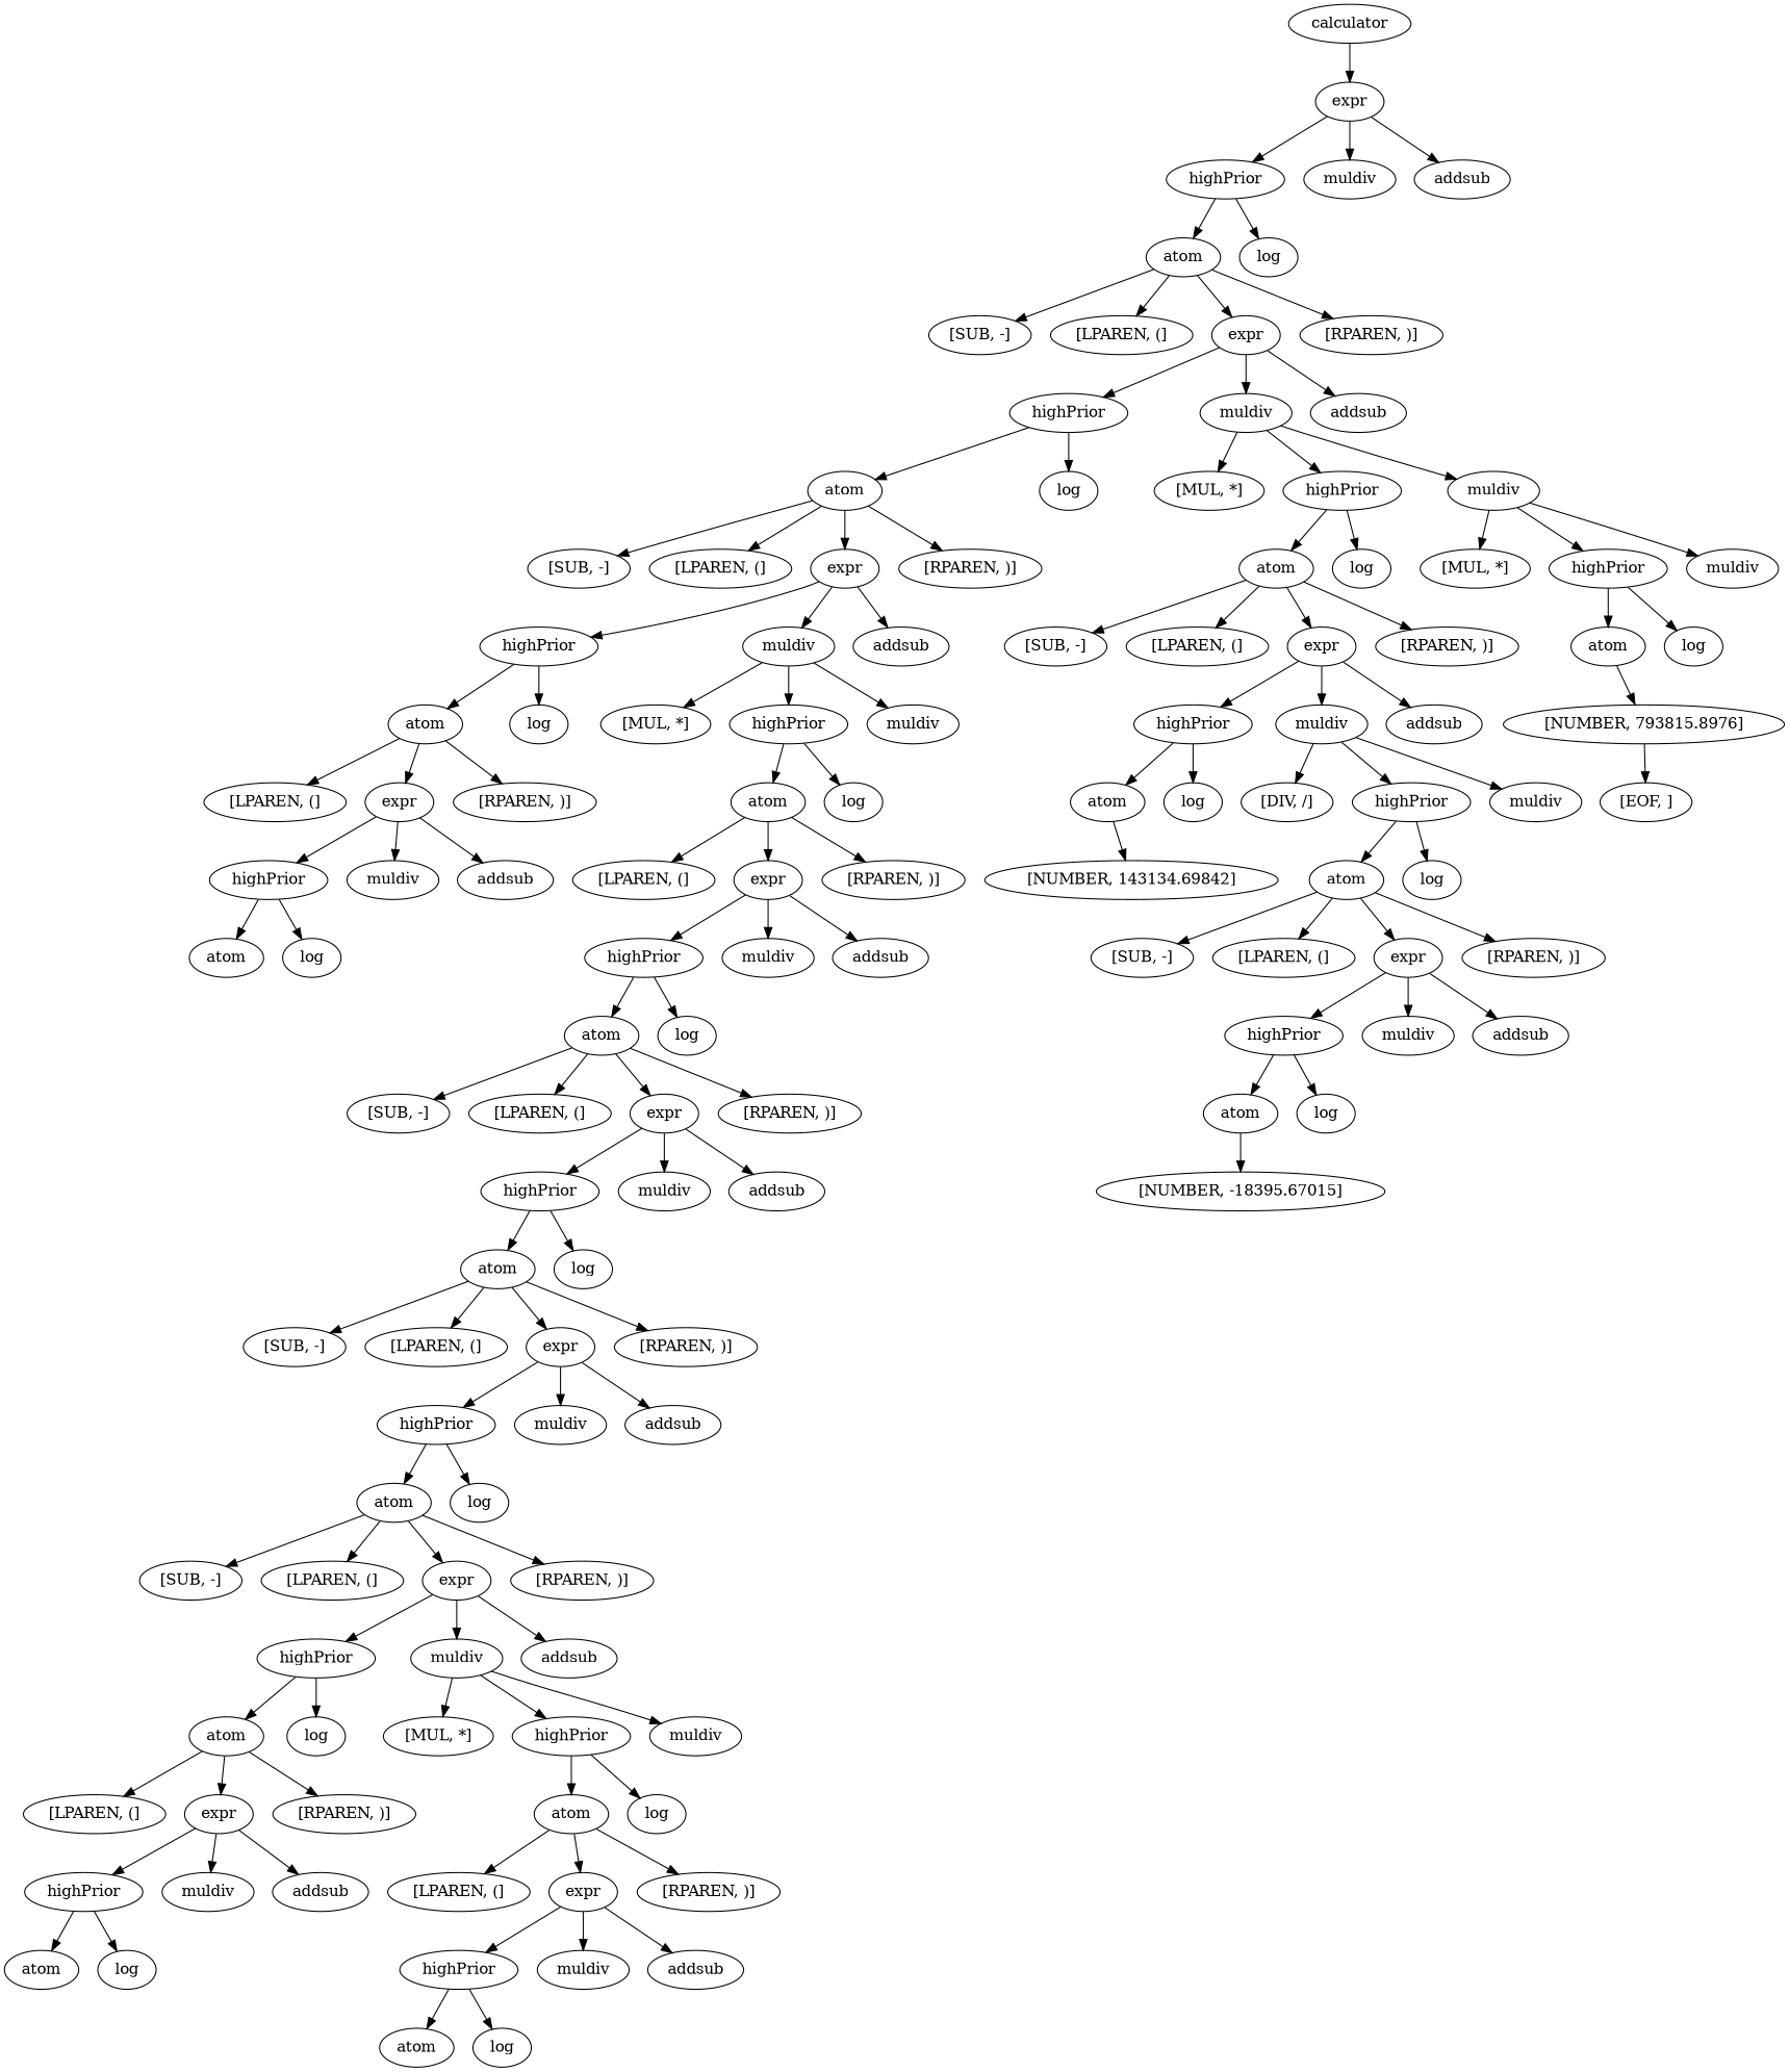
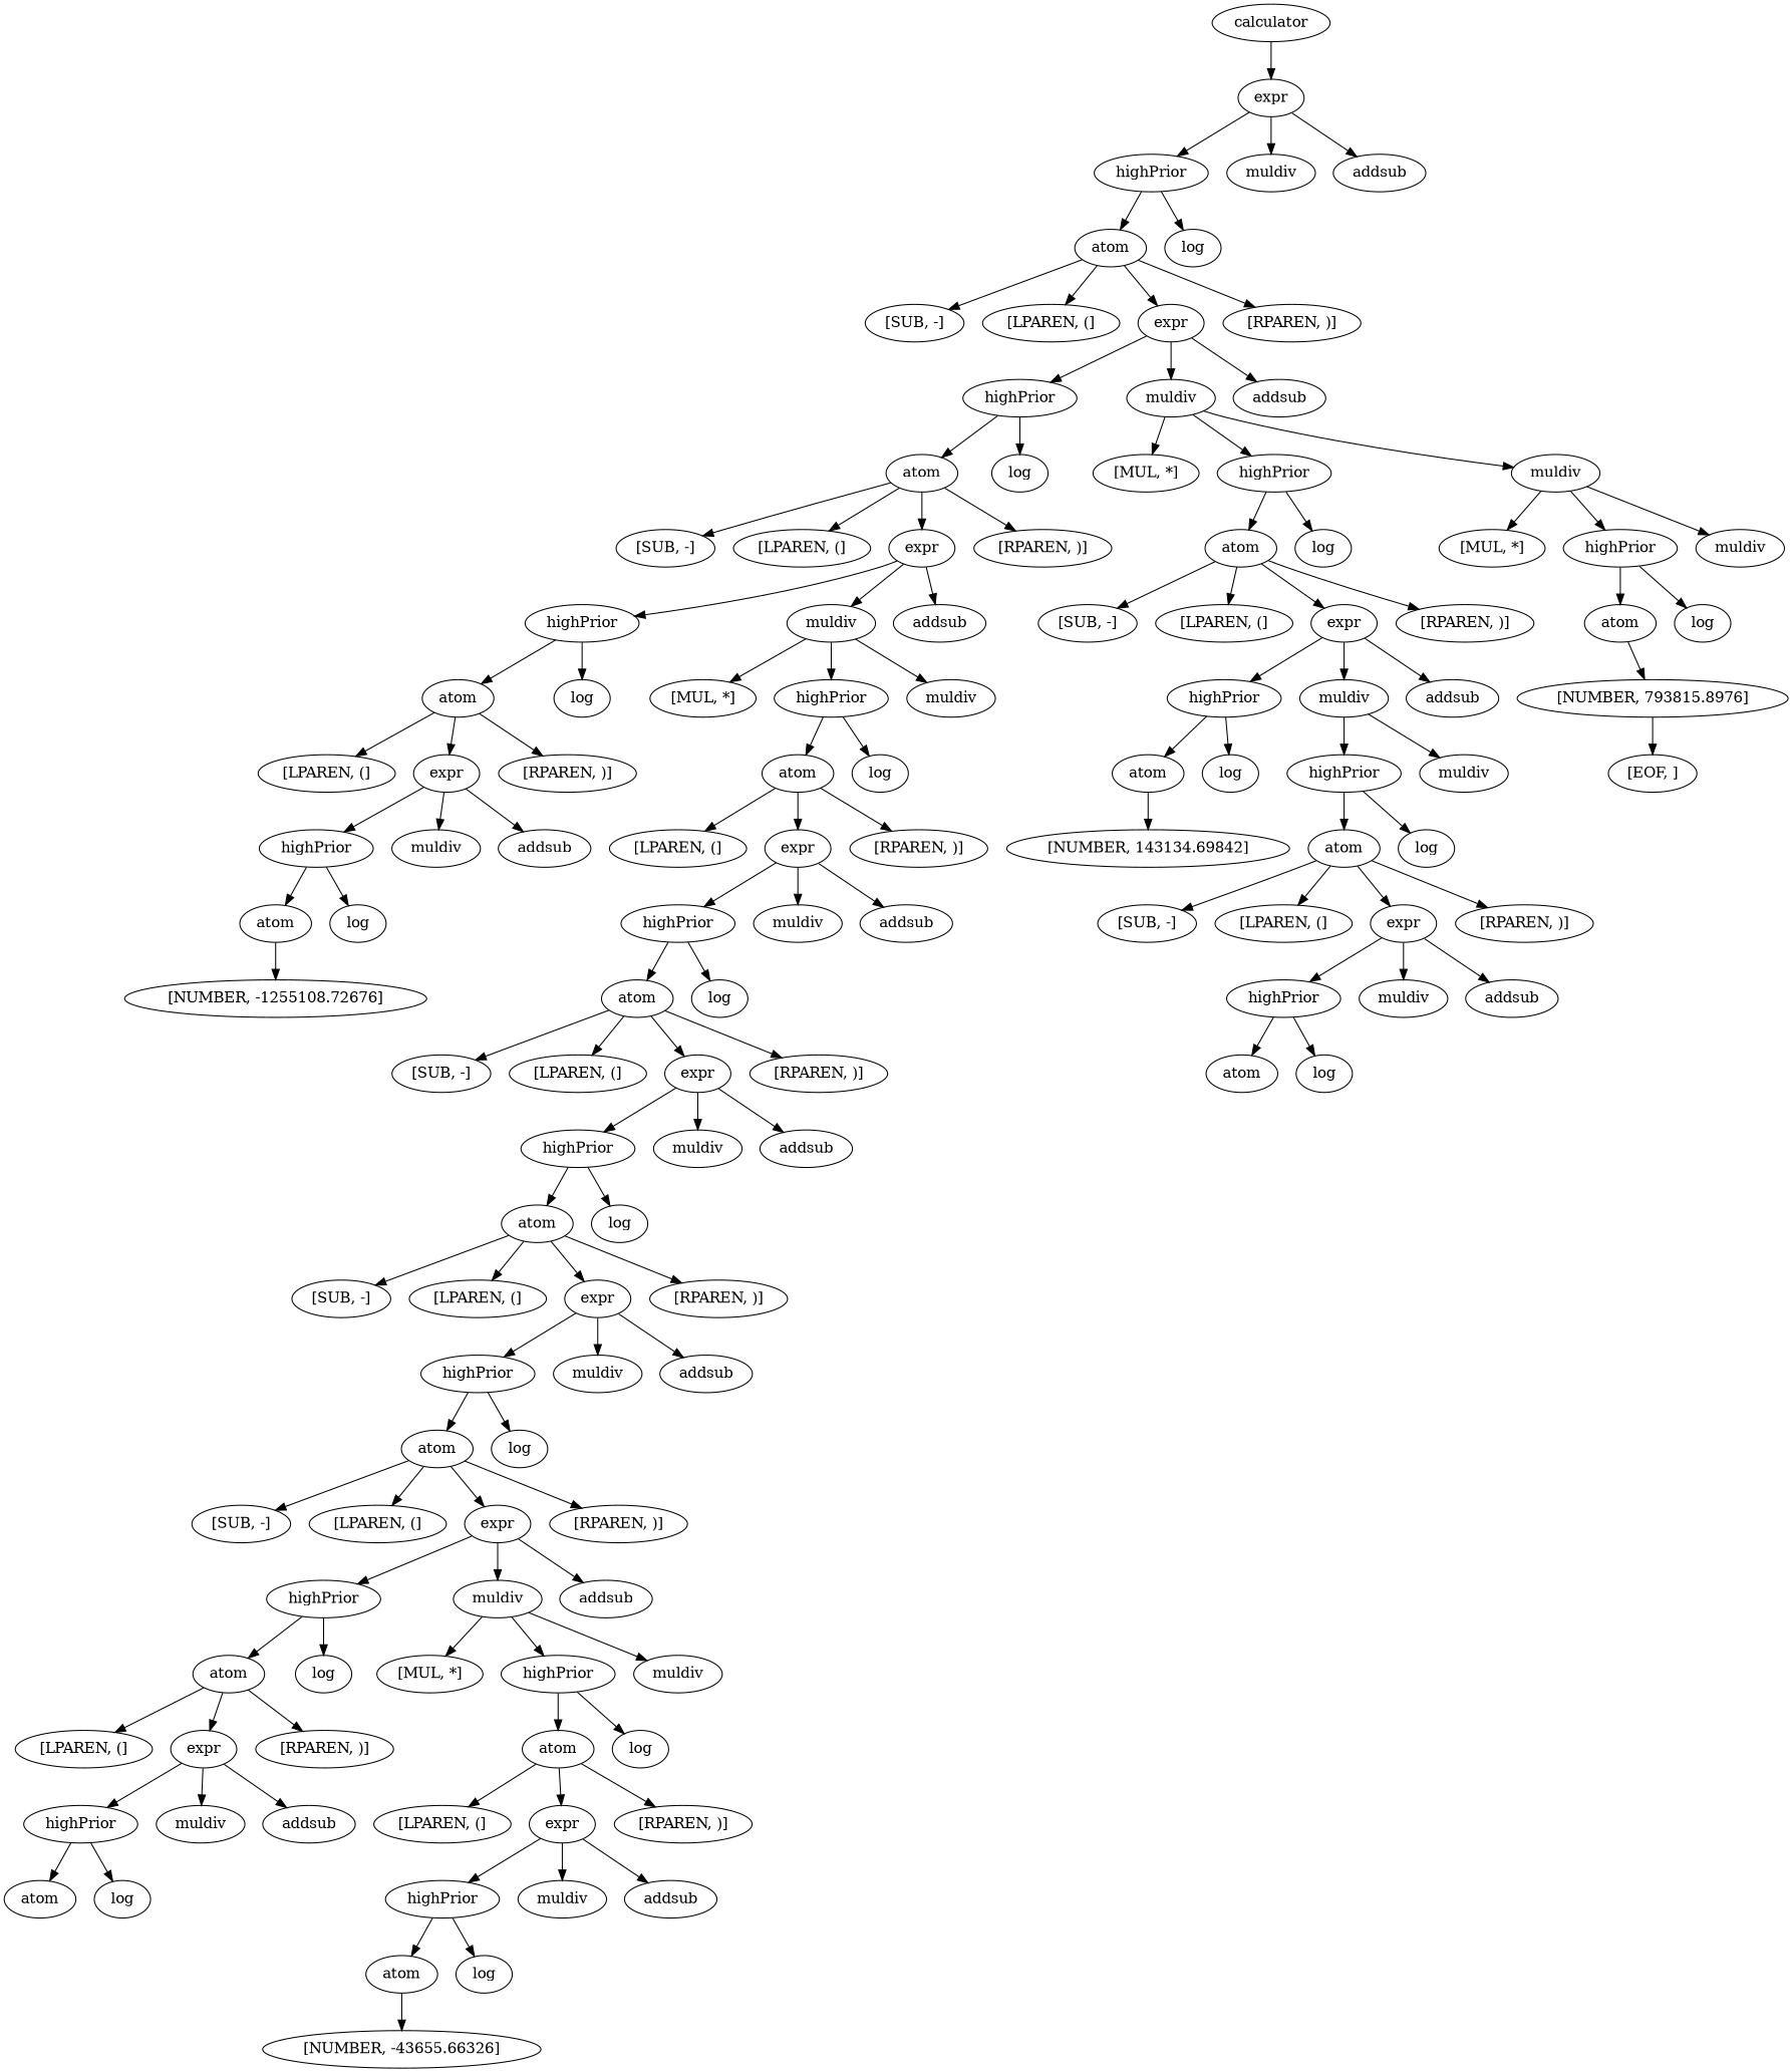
  digraph {
    n1 [label=calculator]
    n2 [label=expr]
    n3 [label=highPrior]
    n4 [label=muldiv]
    n5 [label=addsub]
    n6 [label="[EOF, ]"]
    n7 [label=atom]
    n8 [label=log]
    n9 [label="[SUB, -]"]
    n10 [label="[LPAREN, (]"]
    n11 [label=expr]
    n12 [label="[RPAREN, )]"]
    n13 [label=highPrior]
    n14 [label=muldiv]
    n15 [label=addsub]
    n16 [label=atom]
    n17 [label=log]
    n18 [label="[MUL, *]"]
    n19 [label=highPrior]
    n20 [label=muldiv]
    n21 [label="[SUB, -]"]
    n22 [label="[LPAREN, (]"]
    n23 [label=expr]
    n24 [label="[RPAREN, )]"]
    n25 [label=highPrior]
    n26 [label=muldiv]
    n27 [label=addsub]
    n28 [label=atom]
    n29 [label=log]
    n30 [label="[MUL, *]"]
    n31 [label=highPrior]
    n32 [label=muldiv]
    n33 [label="[LPAREN, (]"]
    n34 [label=expr]
    n35 [label="[RPAREN, )]"]
    n36 [label=highPrior]
    n37 [label=muldiv]
    n38 [label=addsub]
    n39 [label=atom]
    n40 [label=log]
+   n41 [label="[NUMBER, -1255108.72676]"]
    n42 [label=atom]
    n43 [label=log]
    n44 [label="[LPAREN, (]"]
    n45 [label=expr]
    n46 [label="[RPAREN, )]"]
    n47 [label=highPrior]
    n48 [label=muldiv]
    n49 [label=addsub]
    n50 [label=atom]
    n51 [label=log]
    n52 [label="[SUB, -]"]
    n53 [label="[LPAREN, (]"]
    n54 [label=expr]
    n55 [label="[RPAREN, )]"]
    n56 [label=highPrior]
    n57 [label=muldiv]
    n58 [label=addsub]
    n59 [label=atom]
    n60 [label=log]
    n61 [label="[SUB, -]"]
    n62 [label="[LPAREN, (]"]
    n63 [label=expr]
    n64 [label="[RPAREN, )]"]
    n65 [label=highPrior]
    n66 [label=muldiv]
    n67 [label=addsub]
    n68 [label=atom]
    n69 [label=log]
    n70 [label="[SUB, -]"]
    n71 [label="[LPAREN, (]"]
    n72 [label=expr]
    n73 [label="[RPAREN, )]"]
    n74 [label=highPrior]
    n75 [label=muldiv]
    n76 [label=addsub]
    n77 [label=atom]
    n78 [label=log]
    n79 [label="[MUL, *]"]
    n80 [label=highPrior]
    n81 [label=muldiv]
    n82 [label="[LPAREN, (]"]
    n83 [label=expr]
    n84 [label="[RPAREN, )]"]
    n85 [label=highPrior]
    n86 [label=muldiv]
    n87 [label=addsub]
    n88 [label=atom]
    n89 [label=log]
    n90 [label=atom]
    n91 [label=log]
    n92 [label="[LPAREN, (]"]
    n93 [label=expr]
    n94 [label="[RPAREN, )]"]
    n95 [label=highPrior]
    n96 [label=muldiv]
    n97 [label=addsub]
    n98 [label=atom]
    n99 [label=log]
+   n100 [label="[NUMBER, -43655.66326]"]
    n101 [label=atom]
    n102 [label=log]
    n103 [label="[MUL, *]"]
    n104 [label=highPrior]
    n105 [label=muldiv]
    n106 [label="[SUB, -]"]
    n107 [label="[LPAREN, (]"]
    n108 [label=expr]
    n109 [label="[RPAREN, )]"]
    n110 [label=highPrior]
    n111 [label=muldiv]
    n112 [label=addsub]
    n113 [label=atom]
    n114 [label=log]
-   n115 [label="[DIV, /]"]
    n116 [label=highPrior]
    n117 [label=muldiv]
    n118 [label="[NUMBER, 143134.69842]"]
    n119 [label=atom]
    n120 [label=log]
    n121 [label="[SUB, -]"]
    n122 [label="[LPAREN, (]"]
    n123 [label=expr]
    n124 [label="[RPAREN, )]"]
    n125 [label=highPrior]
    n126 [label=muldiv]
    n127 [label=addsub]
    n128 [label=atom]
    n129 [label=log]
-   n130 [label="[NUMBER, -18395.67015]"]
    n131 [label=atom]
    n132 [label=log]
    n133 [label="[NUMBER, 793815.8976]"]
    n1 -> n2
    n2 -> n3
    n2 -> n4
    n2 -> n5
    n3 -> n7
    n3 -> n8
    n7 -> n9
    n7 -> n10
    n7 -> n11
    n7 -> n12
    n11 -> n13
    n11 -> n14
    n11 -> n15
    n13 -> n16
    n13 -> n17
    n14 -> n18
    n14 -> n19
    n14 -> n20
    n16 -> n21
    n16 -> n22
    n16 -> n23
    n16 -> n24
    n19 -> n101
    n19 -> n102
    n20 -> n103
    n20 -> n104
    n20 -> n105
    n23 -> n25
    n23 -> n26
    n23 -> n27
    n25 -> n28
    n25 -> n29
    n26 -> n30
    n26 -> n31
    n26 -> n32
    n28 -> n33
    n28 -> n34
    n28 -> n35
    n31 -> n42
    n31 -> n43
    n34 -> n36
    n34 -> n37
    n34 -> n38
    n36 -> n39
    n36 -> n40
+   n39 -> n41
    n42 -> n44
    n42 -> n45
    n42 -> n46
    n45 -> n47
    n45 -> n48
    n45 -> n49
    n47 -> n50
    n47 -> n51
    n50 -> n52
    n50 -> n53
    n50 -> n54
    n50 -> n55
    n54 -> n56
    n54 -> n57
    n54 -> n58
    n56 -> n59
    n56 -> n60
    n59 -> n61
    n59 -> n62
    n59 -> n63
    n59 -> n64
    n63 -> n65
    n63 -> n66
    n63 -> n67
    n65 -> n68
    n65 -> n69
    n68 -> n70
    n68 -> n71
    n68 -> n72
    n68 -> n73
    n72 -> n74
    n72 -> n75
    n72 -> n76
    n74 -> n77
    n74 -> n78
    n75 -> n79
    n75 -> n80
    n75 -> n81
    n77 -> n82
    n77 -> n83
    n77 -> n84
    n80 -> n90
    n80 -> n91
    n83 -> n85
    n83 -> n86
    n83 -> n87
    n85 -> n88
    n85 -> n89
    n90 -> n92
    n90 -> n93
    n90 -> n94
    n93 -> n95
    n93 -> n96
    n93 -> n97
    n95 -> n98
    n95 -> n99
+   n98 -> n100
    n101 -> n106
    n101 -> n107
    n101 -> n108
    n101 -> n109
    n104 -> n131
    n104 -> n132
    n108 -> n110
    n108 -> n111
    n108 -> n112
    n110 -> n113
    n110 -> n114
-   n111 -> n115
    n111 -> n116
    n111 -> n117
    n113 -> n118
    n116 -> n119
    n116 -> n120
    n119 -> n121
    n119 -> n122
    n119 -> n123
    n119 -> n124
    n123 -> n125
    n123 -> n126
    n123 -> n127
    n125 -> n128
    n125 -> n129
-   n128 -> n130
    n131 -> n133
    n133 -> n6
  }
